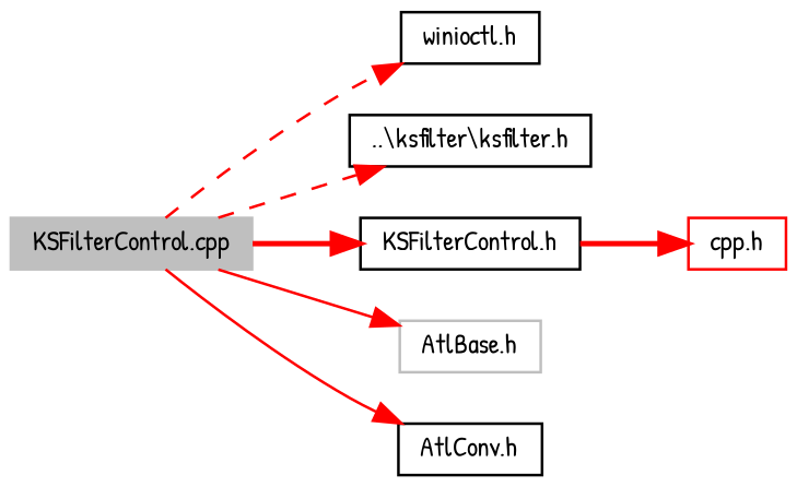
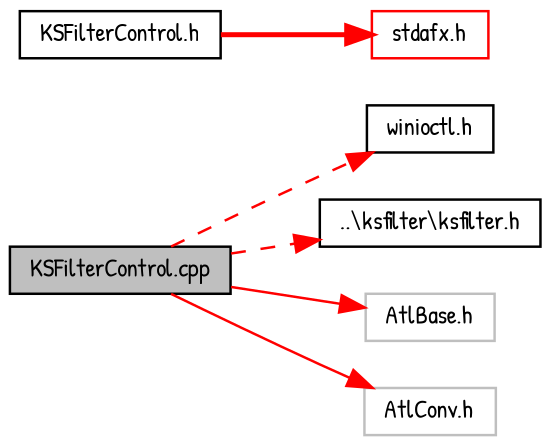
  digraph {
    fontname="Patrick Hand"
    rankdir=LR
    node [color=black fillcolor=white fontname="Patrick Hand" fontsize=10 shape=record style=filled]
    edge [color=red fontname="Patrick Hand" fontsize=10 labelfontname="FreeSans.ttf" labelfontsize=10 style=dashed]
-   n1 [color=grey75 fillcolor=grey75 fontcolor=black height=0.2 label="KSFilterControl.cpp" width=0.4]
+   n1 [fillcolor=grey75 fontcolor=black height=0.2 label="KSFilterControl.cpp" width=0.4]
    n2 [height=0.2 label="winioctl.h" width=0.4]
    n3 [height=0.2 label="..\\ksfilter\\ksfilter.h" width=0.4]
    n4 [height=0.2 label="KSFilterControl.h" width=0.4]
    n5 [color=grey75 height=0.2 label="AtlBase.h" width=0.4]
-   n6 [height=0.2 label="AtlConv.h" width=0.4]
-   n7 [color=red height=0.2 label="cpp.h" width=0.4]
+   n6 [color=grey75 height=0.2 label="AtlConv.h" width=0.4]
+   n7 [color=red height=0.2 label="stdafx.h" width=0.4]
    n1 -> n2
    n1 -> n3
-   n1 -> n4 [style=bold]
    n1 -> n5 [style=solid]
    n1 -> n6 [style=solid]
    n4 -> n7 [style=bold]
  }
